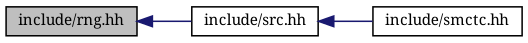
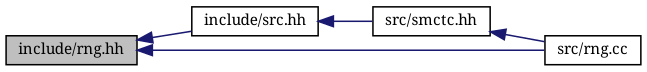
  digraph {
    fontname="Noto Serif"
    rankdir=LR
    node [color=black fillcolor=white fontname="Noto Serif" fontsize=10 shape=record style=filled]
    edge [color=midnightblue dir=back fontname="Noto Serif" fontsize=10 labelfontname=Helvetica labelfontsize=10 style=solid]
    n1 [fillcolor=grey75 fontcolor=black height=0.2 label="include/rng.hh" width=0.4]
    n2 [height=0.2 label="include/src.hh" width=0.4]
-   n4 [height=0.2 label="include/smctc.hh" width=0.4]
+   n3 [height=0.2 label="src/rng.cc" width=0.4]
+   n4 [height=0.2 label="src/smctc.hh" width=0.4]
    n1 -> n2
+   n1 -> n3
    n2 -> n4
+   n4 -> n3
  }
